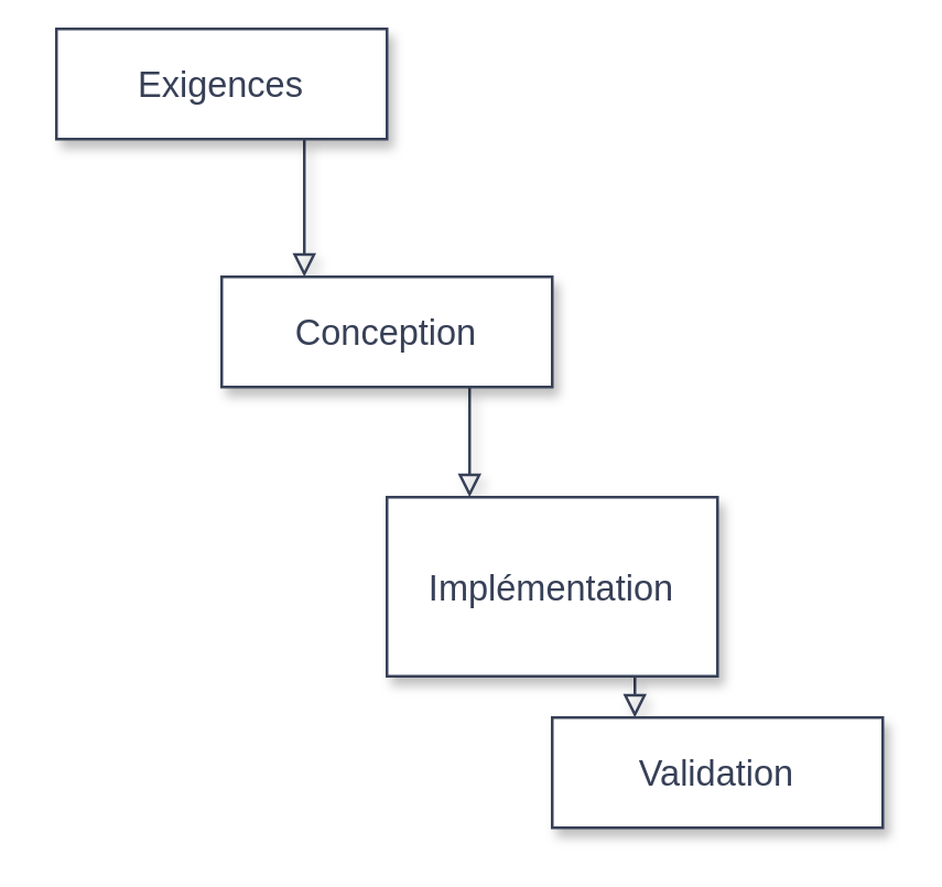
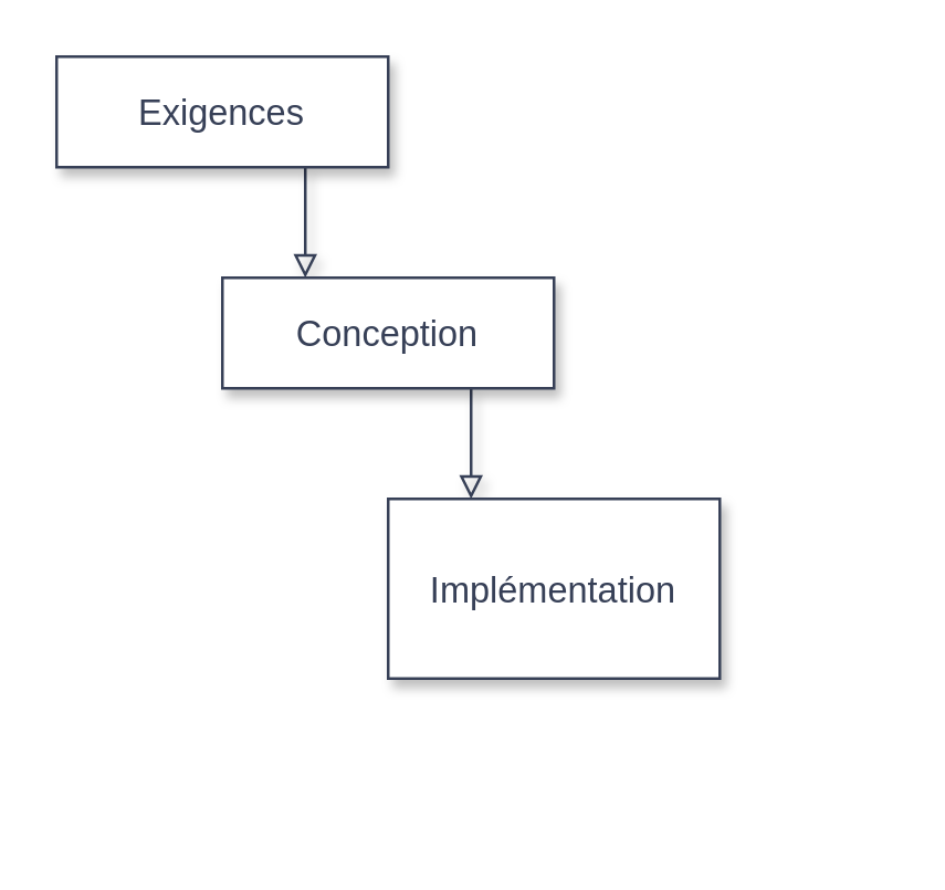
  <mxCell id="0" />
  <mxCell id="1" parent="0" />
  <mxCell id="2" style="edgeStyle=orthogonalEdgeStyle;rounded=0;orthogonalLoop=1;jettySize=auto;html=1;exitX=0.75;exitY=1;exitDx=0;exitDy=0;entryX=0.25;entryY=0;entryDx=0;entryDy=0;endArrow=block;endFill=0;strokeWidth=1;shadow=1;strokeColor=#374057;fontColor=#374057;" parent="1" source="3" target="5" edge="1"><mxGeometry relative="1" as="geometry" /></mxCell>
- <mxCell id="3" value="Exigences" style="rounded=0;whiteSpace=wrap;html=1;shadow=1;fontColor=#374057;strokeColor=#374057;fontStyle=0;fontSize=13;labelBackgroundColor=none;labelBorderColor=none;spacingTop=0;spacing=0;spacingLeft=0;spacingBottom=0;spacingRight=0;fontFamily=Arial;" parent="1" vertex="1"><mxGeometry x="20" y="10" width="120" height="40" as="geometry" /></mxCell>
+ <mxCell id="3" value="Exigences" style="rounded=0;whiteSpace=wrap;html=1;shadow=1;fontColor=#374057;strokeColor=#374057;fontStyle=0;fontSize=13;labelBackgroundColor=none;labelBorderColor=none;spacingTop=0;spacing=0;spacingLeft=0;spacingBottom=0;spacingRight=0;fontFamily=Arial;" parent="1" vertex="1"><mxGeometry x="20" y="20" width="120" height="40" as="geometry" /></mxCell>
  <mxCell id="4" style="edgeStyle=orthogonalEdgeStyle;rounded=0;orthogonalLoop=1;jettySize=auto;html=1;exitX=0.75;exitY=1;exitDx=0;exitDy=0;entryX=0.25;entryY=0;entryDx=0;entryDy=0;endArrow=block;endFill=0;strokeWidth=1;shadow=1;strokeColor=#374057;fontColor=#374057;" parent="1" source="5" target="7" edge="1"><mxGeometry relative="1" as="geometry" /></mxCell>
  <mxCell id="5" value="Conception" style="rounded=0;whiteSpace=wrap;html=1;shadow=1;fontColor=#374057;strokeColor=#374057;fontStyle=0;fontSize=13;labelBackgroundColor=none;labelBorderColor=none;spacingTop=0;spacing=0;spacingLeft=0;spacingBottom=0;spacingRight=0;fontFamily=Arial;" parent="1" vertex="1"><mxGeometry x="80" y="100" width="120" height="40" as="geometry" /></mxCell>
- <mxCell id="6" style="edgeStyle=orthogonalEdgeStyle;rounded=0;orthogonalLoop=1;jettySize=auto;html=1;exitX=0.75;exitY=1;exitDx=0;exitDy=0;entryX=0.25;entryY=0;entryDx=0;entryDy=0;endArrow=block;endFill=0;strokeWidth=1;shadow=1;strokeColor=#374057;fontColor=#374057;" parent="1" source="7" target="8" edge="1"><mxGeometry relative="1" as="geometry" /></mxCell>
  <mxCell id="7" value="Implémentation" style="rounded=0;whiteSpace=wrap;html=1;shadow=1;fontColor=#374057;strokeColor=#374057;fontStyle=0;fontSize=13;labelBackgroundColor=none;labelBorderColor=none;spacingTop=0;spacing=0;spacingLeft=0;spacingBottom=0;spacingRight=0;fontFamily=Arial;" parent="1" vertex="1"><mxGeometry x="140" y="180" width="120" height="65" as="geometry" /></mxCell>
- <mxCell id="8" value="Validation" style="rounded=0;whiteSpace=wrap;html=1;shadow=1;fontColor=#374057;strokeColor=#374057;fontStyle=0;fontSize=13;labelBackgroundColor=none;labelBorderColor=none;spacingTop=0;spacing=0;spacingLeft=0;spacingBottom=0;spacingRight=0;fontFamily=Arial;" parent="1" vertex="1"><mxGeometry x="200" y="260" width="120" height="40" as="geometry" /></mxCell>
